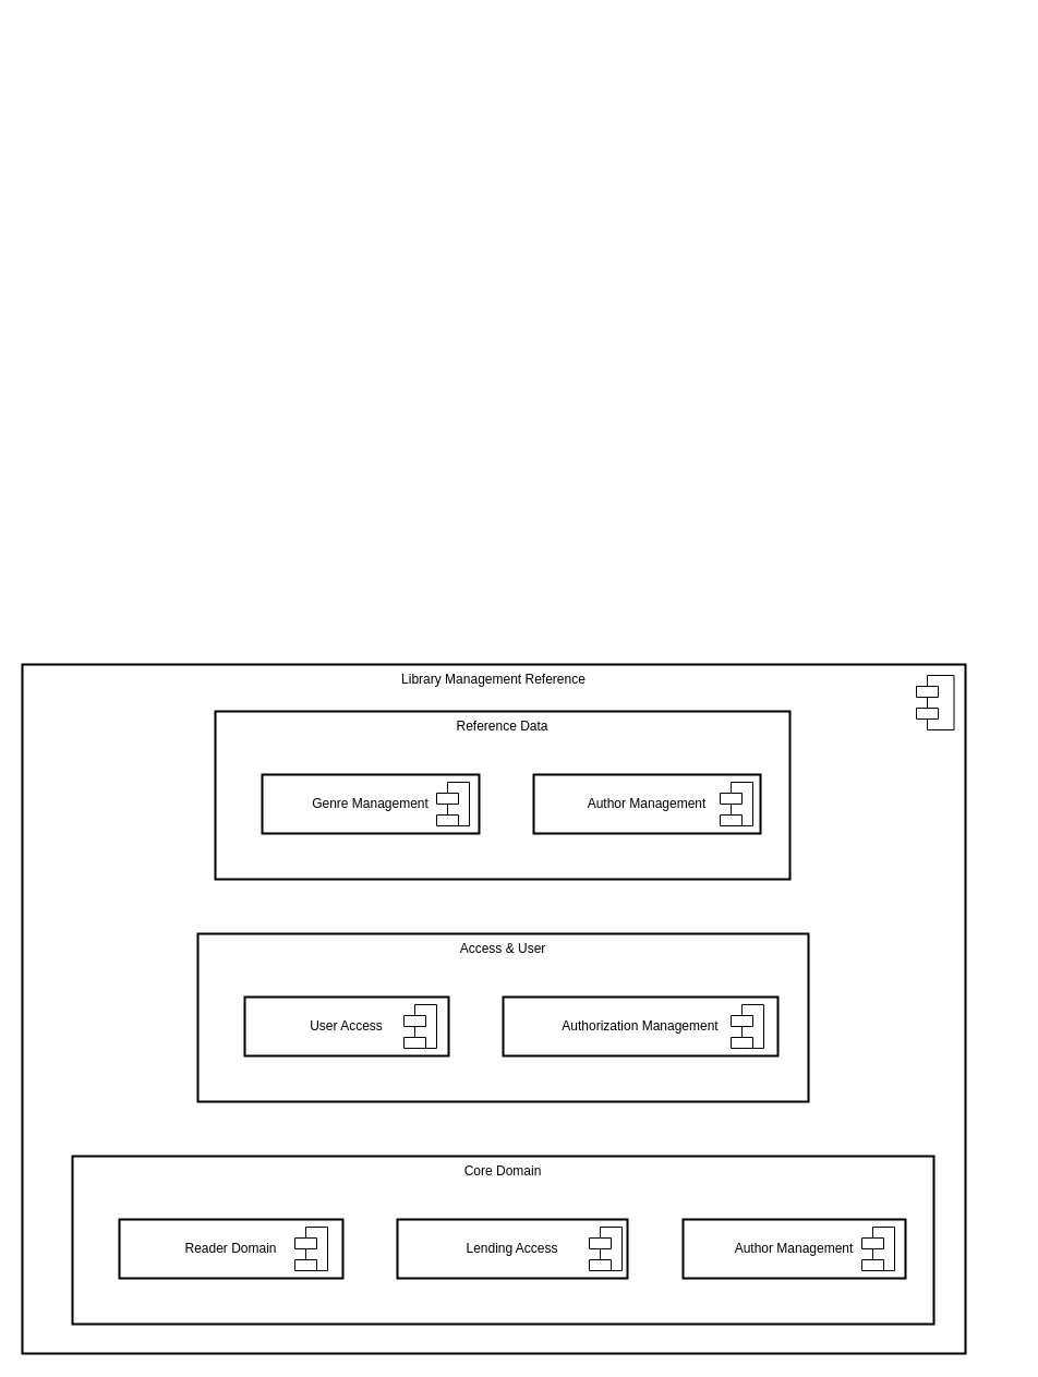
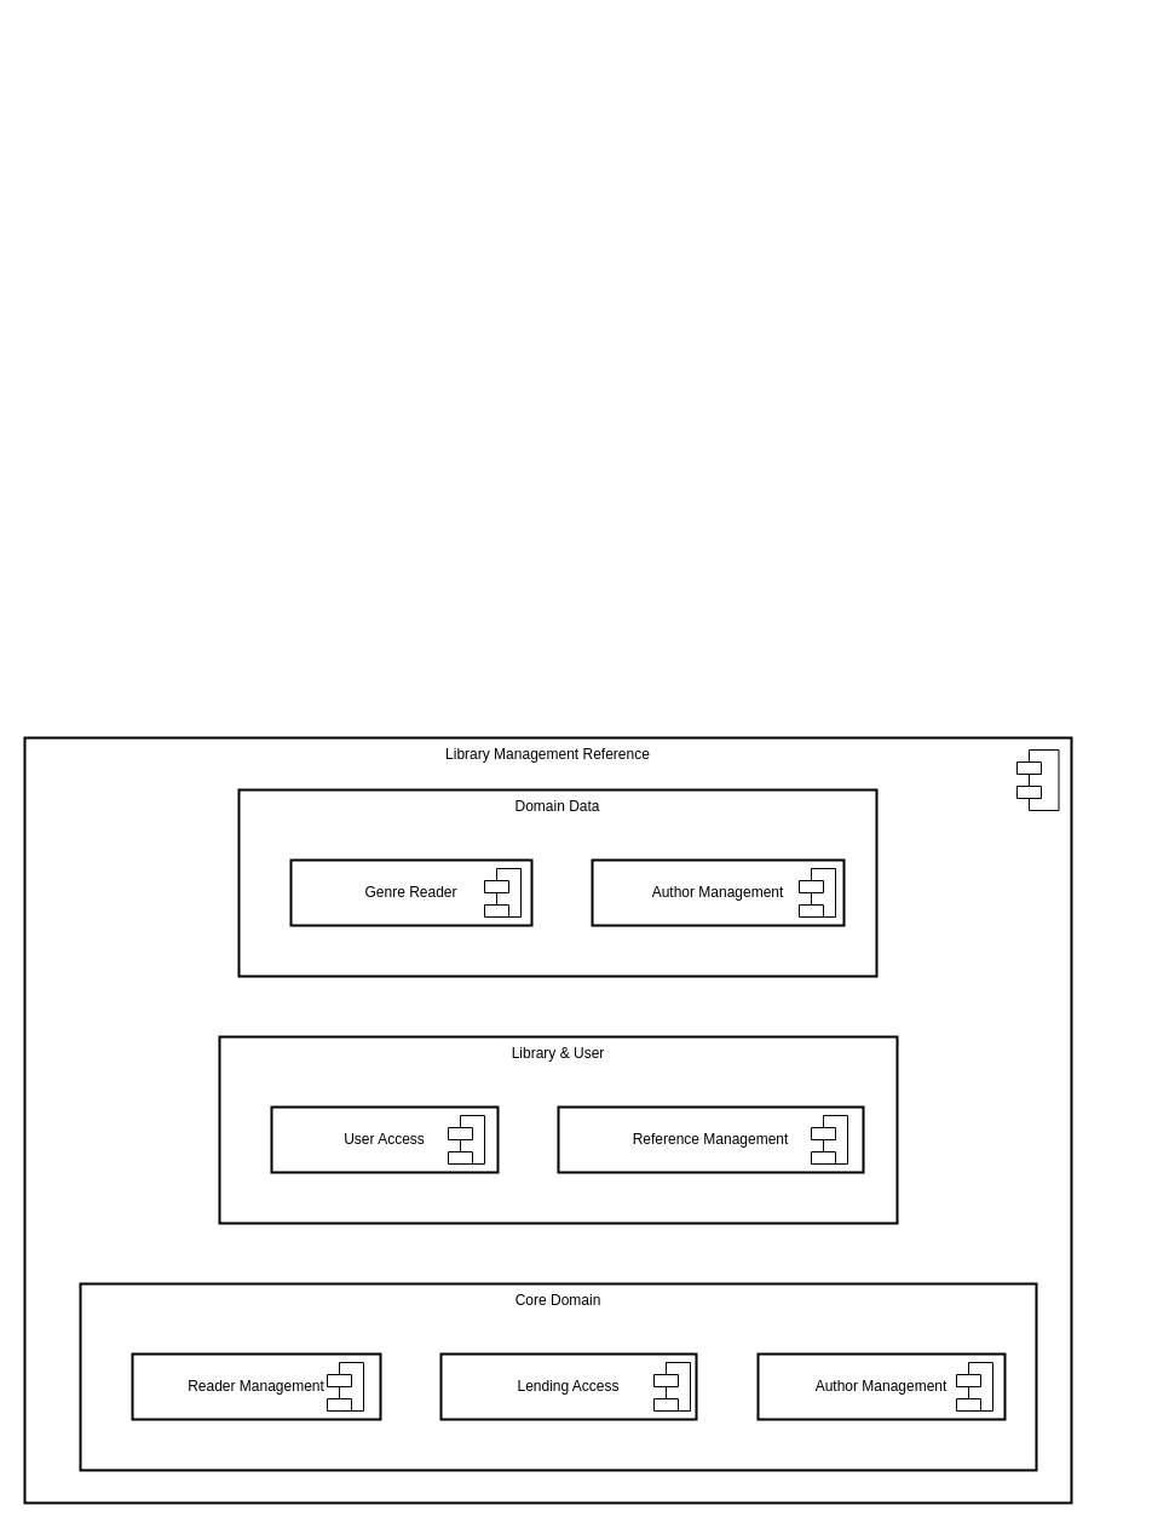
  <mxCell id="0" />
  <mxCell id="1" parent="0" />
  <mxCell id="2" value="" style="group" parent="1" vertex="1" connectable="0"><mxGeometry x="290" y="39" width="640" height="551.56" as="geometry" /></mxCell>
  <mxCell id="3" value="" style="group" parent="2" vertex="1" connectable="0"><mxGeometry y="-18.445" width="640" height="570.005" as="geometry" /></mxCell>
  <mxCell id="4" value="Library Management Reference" style="whiteSpace=wrap;strokeWidth=2;verticalAlign=top;" parent="1" vertex="1"><mxGeometry x="20" y="609" width="865" height="632" as="geometry" /></mxCell>
- <mxCell id="5" value="Reference Data" style="whiteSpace=wrap;strokeWidth=2;verticalAlign=top;" parent="4" vertex="1"><mxGeometry x="177" y="43" width="527" height="154" as="geometry" /></mxCell>
- <mxCell id="6" value="Genre Management" style="whiteSpace=wrap;strokeWidth=2;" parent="5" vertex="1"><mxGeometry x="43" y="58" width="199" height="54" as="geometry" /></mxCell>
+ <mxCell id="5" value="Domain Data" style="whiteSpace=wrap;strokeWidth=2;verticalAlign=top;" parent="4" vertex="1"><mxGeometry x="177" y="43" width="527" height="154" as="geometry" /></mxCell>
+ <mxCell id="6" value="Genre Reader" style="whiteSpace=wrap;strokeWidth=2;" parent="5" vertex="1"><mxGeometry x="43" y="58" width="199" height="54" as="geometry" /></mxCell>
  <mxCell id="7" value="Author Management" style="whiteSpace=wrap;strokeWidth=2;" parent="5" vertex="1"><mxGeometry x="292" y="58" width="208" height="54" as="geometry" /></mxCell>
  <mxCell id="8" value="" style="shape=module;align=left;spacingLeft=20;align=center;verticalAlign=top;whiteSpace=wrap;html=1;movable=1;resizable=1;rotatable=1;deletable=1;editable=1;locked=0;connectable=1;" parent="5" vertex="1"><mxGeometry x="463" y="65" width="30" height="40" as="geometry" /></mxCell>
  <mxCell id="9" value="" style="shape=module;align=left;spacingLeft=20;align=center;verticalAlign=top;whiteSpace=wrap;html=1;movable=1;resizable=1;rotatable=1;deletable=1;editable=1;locked=0;connectable=1;" parent="5" vertex="1"><mxGeometry x="203" y="65" width="30" height="40" as="geometry" /></mxCell>
- <mxCell id="10" value="Access &amp; User&#10;" style="whiteSpace=wrap;strokeWidth=2;verticalAlign=top;" parent="4" vertex="1"><mxGeometry x="161" y="247" width="560" height="154" as="geometry" /></mxCell>
+ <mxCell id="10" value="Library &amp; User&#10;" style="whiteSpace=wrap;strokeWidth=2;verticalAlign=top;" parent="4" vertex="1"><mxGeometry x="161" y="247" width="560" height="154" as="geometry" /></mxCell>
  <mxCell id="11" value="User Access" style="whiteSpace=wrap;strokeWidth=2;" parent="10" vertex="1"><mxGeometry x="43" y="58" width="187" height="54" as="geometry" /></mxCell>
- <mxCell id="12" value="Authorization Management" style="whiteSpace=wrap;strokeWidth=2;" parent="10" vertex="1"><mxGeometry x="280" y="58" width="252" height="54" as="geometry" /></mxCell>
+ <mxCell id="12" value="Reference Management" style="whiteSpace=wrap;strokeWidth=2;" parent="10" vertex="1"><mxGeometry x="280" y="58" width="252" height="54" as="geometry" /></mxCell>
  <mxCell id="13" value="" style="shape=module;align=left;spacingLeft=20;align=center;verticalAlign=top;whiteSpace=wrap;html=1;movable=1;resizable=1;rotatable=1;deletable=1;editable=1;locked=0;connectable=1;" parent="10" vertex="1"><mxGeometry x="489" y="65" width="30" height="40" as="geometry" /></mxCell>
  <mxCell id="14" value="" style="shape=module;align=left;spacingLeft=20;align=center;verticalAlign=top;whiteSpace=wrap;html=1;movable=1;resizable=1;rotatable=1;deletable=1;editable=1;locked=0;connectable=1;" parent="10" vertex="1"><mxGeometry x="189" y="65" width="30" height="40" as="geometry" /></mxCell>
  <mxCell id="15" value="Core Domain" style="whiteSpace=wrap;strokeWidth=2;verticalAlign=top;" parent="4" vertex="1"><mxGeometry x="46" y="451" width="790" height="154" as="geometry" /></mxCell>
- <mxCell id="16" value="Reader Domain" style="whiteSpace=wrap;strokeWidth=2;" parent="15" vertex="1"><mxGeometry x="43" y="58" width="205" height="54" as="geometry" /></mxCell>
+ <mxCell id="16" value="Reader Management" style="whiteSpace=wrap;strokeWidth=2;" parent="15" vertex="1"><mxGeometry x="43" y="58" width="205" height="54" as="geometry" /></mxCell>
  <mxCell id="17" value="Lending Access" style="whiteSpace=wrap;strokeWidth=2;" parent="15" vertex="1"><mxGeometry x="298" y="58" width="211" height="54" as="geometry" /></mxCell>
  <mxCell id="18" value="Author Management" style="whiteSpace=wrap;strokeWidth=2;" parent="15" vertex="1"><mxGeometry x="560" y="58" width="204" height="54" as="geometry" /></mxCell>
  <mxCell id="19" value="" style="shape=module;align=left;spacingLeft=20;align=center;verticalAlign=top;whiteSpace=wrap;html=1;movable=1;resizable=1;rotatable=1;deletable=1;editable=1;locked=0;connectable=1;" parent="15" vertex="1"><mxGeometry x="724" y="65" width="30" height="40" as="geometry" /></mxCell>
  <mxCell id="20" value="" style="shape=module;align=left;spacingLeft=20;align=center;verticalAlign=top;whiteSpace=wrap;html=1;movable=1;resizable=1;rotatable=1;deletable=1;editable=1;locked=0;connectable=1;" parent="15" vertex="1"><mxGeometry x="474" y="65" width="30" height="40" as="geometry" /></mxCell>
  <mxCell id="21" value="" style="shape=module;align=left;spacingLeft=20;align=center;verticalAlign=top;whiteSpace=wrap;html=1;movable=1;resizable=1;rotatable=1;deletable=1;editable=1;locked=0;connectable=1;" parent="15" vertex="1"><mxGeometry x="204" y="65" width="30" height="40" as="geometry" /></mxCell>
  <mxCell id="22" value="" style="shape=module;align=left;spacingLeft=20;align=center;verticalAlign=top;whiteSpace=wrap;html=1;movable=1;resizable=1;rotatable=1;deletable=1;editable=1;locked=0;connectable=1;" vertex="1" parent="4"><mxGeometry x="820" y="10" width="34.5" height="50" as="geometry" /></mxCell>
